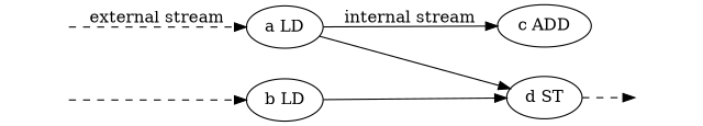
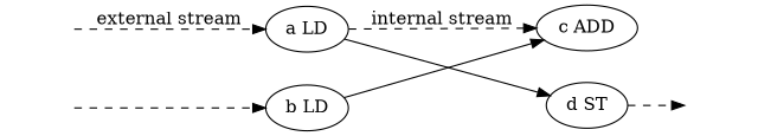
  digraph {
    rankdir=LR
    fa [style=invis]
    n2 [label="a LD"]
    n3 [label="c ADD"]
    n4 [label="d ST"]
    fb [style=invis]
    n6 [label="b LD"]
    fd [style=invis]
    fa -> n2 [label="external stream" style=dashed]
-   n2 -> n3 [label="internal stream"]
+   n2 -> n3 [label="internal stream" style=dashed]
    n2 -> n4
    n4 -> fd [style=dashed]
    fb -> n6 [style=dashed]
-   n6 -> n4
+   n6 -> n3
  }
